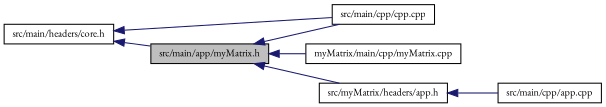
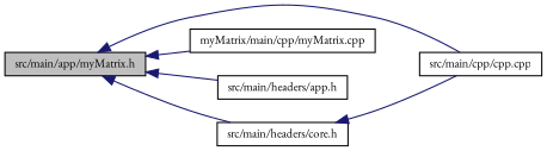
  digraph {
    fontname="EB Garamond"
    rankdir=LR
    node [color=black fillcolor=white fontname="EB Garamond" fontsize=10 shape=record style=filled]
    edge [color=midnightblue dir=back fontname="EB Garamond" fontsize=10 labelfontname=Helvetica labelfontsize=10 style=solid]
    n1 [fillcolor=grey75 fontcolor=black height=0.2 label="src/main/app/myMatrix.h" width=0.4]
    n2 [height=0.2 label="src/main/cpp/cpp.cpp" width=0.4]
    n3 [height=0.2 label="myMatrix/main/cpp/myMatrix.cpp" width=0.4]
-   n4 [height=0.2 label="src/myMatrix/headers/app.h" width=0.4]
+   n4 [height=0.2 label="src/main/headers/app.h" width=0.4]
    n5 [height=0.2 label="src/main/headers/core.h" width=0.4]
-   n6 [height=0.2 label="src/main/cpp/app.cpp" width=0.4]
    n1 -> n2
    n1 -> n3
    n1 -> n4
-   n5 -> n1
-   n4 -> n6
+   n1 -> n5
    n5 -> n2
  }
